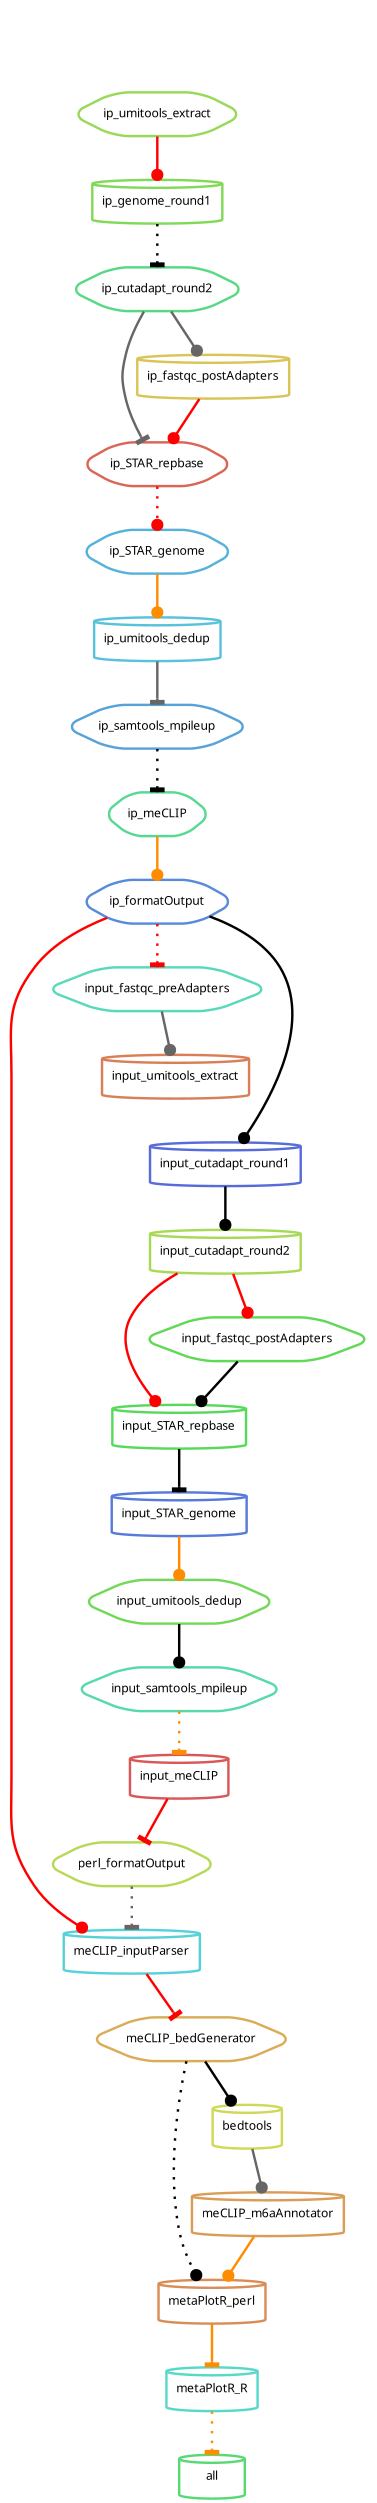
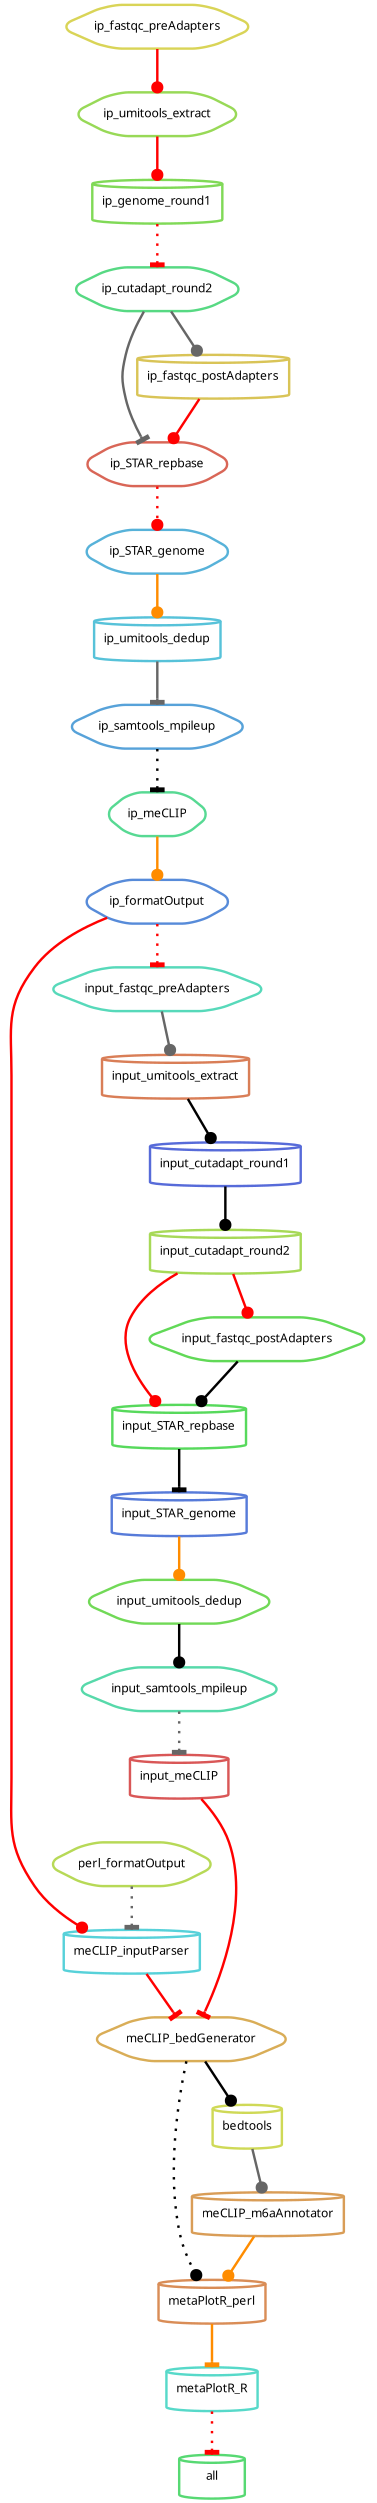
  digraph {
    bgcolor=white
    node [fontname=sans fontsize=10 penwidth=2 shape=cylinder style=rounded]
    edge [arrowhead=dot color=red penwidth=2 style=solid]
    n1 [color="0.37 0.6 0.85" label=all]
    n2 [color="0.48 0.6 0.85" label=metaPlotR_R]
    n3 [color="0.07 0.6 0.85" label=metaPlotR_perl]
    n4 [color="0.11 0.6 0.85" label=meCLIP_bedGenerator shape=hexagon]
    n5 [color="0.18 0.6 0.85" label=bedtools]
    n6 [color="0.09 0.6 0.85" label=meCLIP_m6aAnnotator]
    n7 [color="0.51 0.6 0.85" label=meCLIP_inputParser]
    n8 [color="0.60 0.6 0.85" label=ip_formatOutput shape=hexagon]
    n9 [color="0.46 0.6 0.85" label=input_fastqc_preAdapters shape=hexagon]
    n10 [color="0.05 0.6 0.85" label=input_umitools_extract]
    n11 [color="0.41 0.6 0.85" label=ip_meCLIP shape=hexagon]
    n12 [color="0.57 0.6 0.85" label=ip_samtools_mpileup shape=hexagon]
    n13 [color="0.53 0.6 0.85" label=ip_umitools_dedup]
    n14 [color="0.55 0.6 0.85" label=ip_STAR_genome shape=hexagon]
    n15 [color="0.02 0.6 0.85" label=ip_STAR_repbase shape=hexagon]
    n16 [color="0.39 0.6 0.85" label=ip_cutadapt_round2 shape=hexagon]
    n17 [color="0.14 0.6 0.85" label=ip_fastqc_postAdapters]
    n18 [color="0.28 0.6 0.85" label=ip_genome_round1]
    n19 [color="0.25 0.6 0.85" label=ip_umitools_extract shape=hexagon]
+   n20 [color="0.16 0.6 0.85" label=ip_fastqc_preAdapters shape=hexagon]
    n21 [color="0.21 0.6 0.85" label=perl_formatOutput shape=hexagon]
    n22 [color="0.00 0.6 0.85" label=input_meCLIP]
    n23 [color="0.44 0.6 0.85" label=input_samtools_mpileup shape=hexagon]
    n24 [color="0.30 0.6 0.85" label=input_umitools_dedup shape=hexagon]
    n25 [color="0.62 0.6 0.85" label=input_STAR_genome]
    n26 [color="0.34 0.6 0.85" label=input_STAR_repbase]
    n27 [color="0.23 0.6 0.85" label=input_cutadapt_round2]
    n28 [color="0.32 0.6 0.85" label=input_fastqc_postAdapters shape=hexagon]
    n29 [color="0.64 0.6 0.85" label=input_cutadapt_round1]
-   n2 -> n1 [arrowhead=tee color=darkorange style=dotted]
+   n2 -> n1 [arrowhead=tee style=dotted]
    n3 -> n2 [arrowhead=tee color=darkorange style=bold]
    n4 -> n3 [color=black style=dotted]
    n4 -> n5 [color=black style=bold]
    n5 -> n6 [color=gray40]
    n6 -> n3 [color=darkorange]
    n7 -> n4 [arrowhead=tee]
    n8 -> n7
    n8 -> n9 [arrowhead=tee style=dotted]
    n9 -> n10 [color=gray40 style=bold]
-   n8 -> n29 [color=black]
+   n10 -> n29 [color=black]
    n11 -> n8 [color=darkorange]
    n12 -> n11 [arrowhead=tee color=black style=dotted]
    n13 -> n12 [arrowhead=tee color=gray40]
    n14 -> n13 [color=darkorange]
    n15 -> n14 [style=dotted]
    n16 -> n15 [arrowhead=tee color=gray40]
    n16 -> n17 [color=gray40 style=bold]
    n17 -> n15
-   n18 -> n16 [arrowhead=tee color=black style=dotted]
+   n18 -> n16 [arrowhead=tee style=dotted]
    n19 -> n18 [style=bold]
+   n20 -> n19
    n21 -> n7 [arrowhead=tee color=gray40 style=dotted]
-   n22 -> n21 [arrowhead=tee]
-   n23 -> n22 [arrowhead=tee color=darkorange style=dotted]
+   n22 -> n4 [arrowhead=tee]
+   n23 -> n22 [arrowhead=tee color=gray40 style=dotted]
    n24 -> n23 [color=black style=bold]
    n25 -> n24 [color=darkorange style=bold]
    n26 -> n25 [arrowhead=tee color=black]
    n27 -> n26
    n27 -> n28 [style=bold]
    n28 -> n26 [color=black style=bold]
    n29 -> n27 [color=black]
  }
